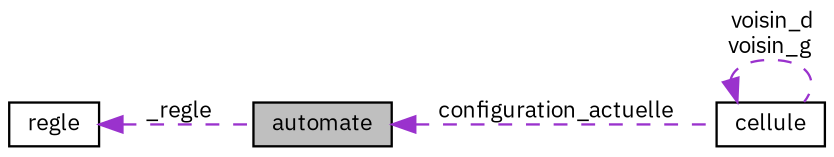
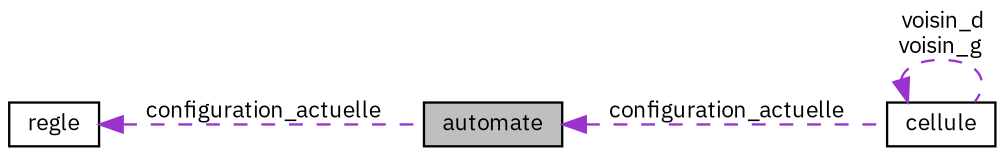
  digraph {
    fontname="IBM Plex Sans"
    rankdir=LR
    node [color=black fillcolor=white fontname="IBM Plex Sans" fontsize=10 shape=record style=filled]
    edge [color=darkorchid3 dir=back fontname="IBM Plex Sans" fontsize=10 labelfontname=Helvetica labelfontsize=10 style=dashed]
    n1 [fillcolor=grey75 fontcolor=black height=0.2 label=automate width=0.4]
    n2 [height=0.2 label=cellule width=0.4]
    n3 [height=0.2 label=regle width=0.4]
    n1 -> n2 [label=" configuration_actuelle"]
    n2 -> n2 [label=" voisin_d\nvoisin_g"]
-   n3 -> n1 [label=" _regle"]
+   n3 -> n1 [label=" configuration_actuelle"]
  }
